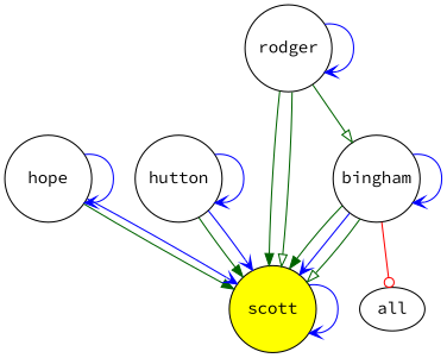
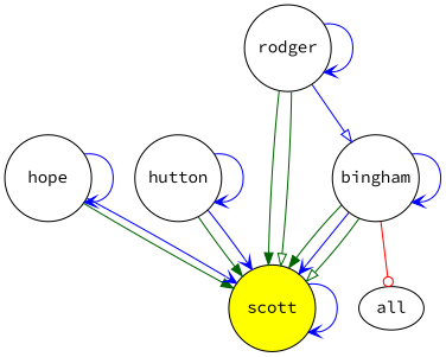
  digraph {
    fontname="Source Code Pro"
    node [fillcolor=white fixedsize=true fontname="Source Code Pro" shape=circle style=filled]
    edge [arrowhead=vee color=blue fontname="Source Code Pro" penwidth=1]
    bingham [height=1 width=1]
    scott [fillcolor=yellow height=1 width=1]
    all [fillcolor="" fixedsize="" shape="" style=""]
    hope [height=1 width=1]
    hutton [height=1 width=1]
    rodger [height=1 width=1]
    bingham -> bingham
    bingham -> scott [arrowhead=normal color=darkgreen]
    bingham -> scott
    bingham -> scott [arrowhead=onormal color=darkgreen]
    bingham -> all [arrowhead=odot color=red]
    scott -> scott
    hope -> scott [arrowhead=normal color=darkgreen]
    hope -> scott
    hope -> hope
    hutton -> scott [arrowhead=normal color=darkgreen]
    hutton -> scott
    hutton -> hutton
-   rodger -> bingham [arrowhead=onormal color=darkgreen]
+   rodger -> bingham [arrowhead=onormal]
    rodger -> scott [arrowhead=normal color=darkgreen]
    rodger -> scott [arrowhead=onormal color=darkgreen]
    rodger -> rodger
  }
